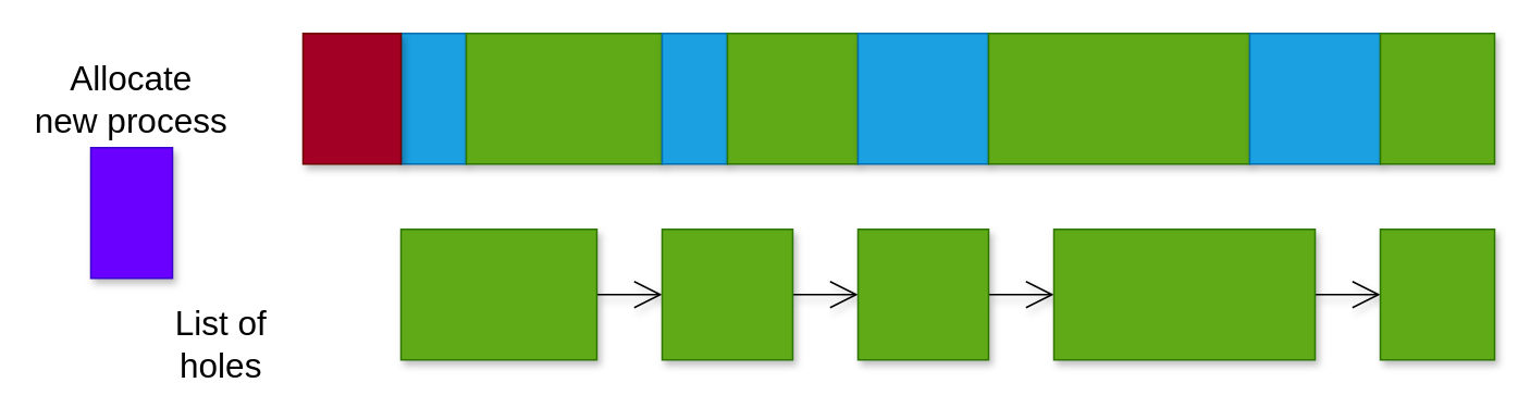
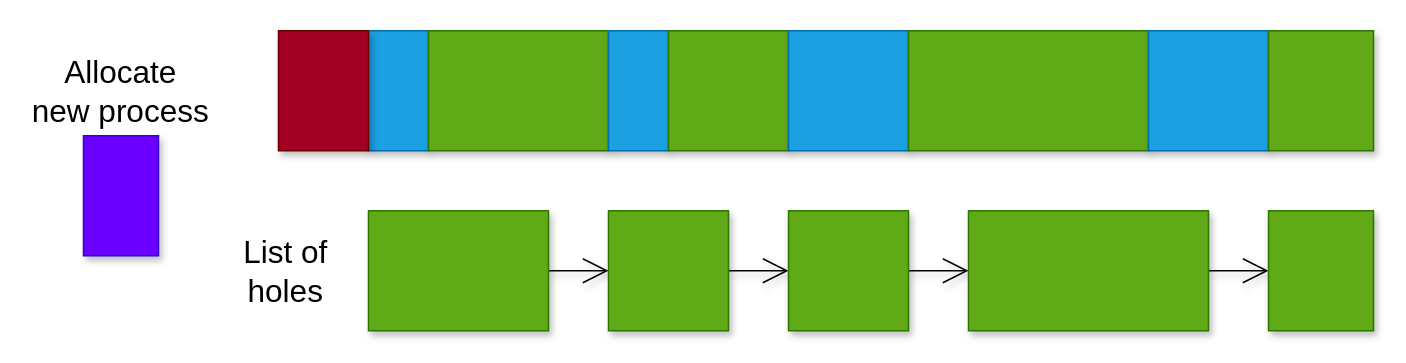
  <mxCell id="0" />
  <mxCell id="1" parent="0" />
  <mxCell id="2" value="" style="rounded=0;whiteSpace=wrap;html=1;fillColor=#1ba1e2;strokeColor=#006EAF;fontColor=#ffffff;shadow=1;" vertex="1" parent="1"><mxGeometry x="245" y="20" width="40" height="80" as="geometry" /></mxCell>
  <mxCell id="3" value="" style="rounded=0;whiteSpace=wrap;html=1;fillColor=#60a917;strokeColor=#2D7600;fontColor=#ffffff;shadow=1;" vertex="1" parent="1"><mxGeometry x="285" y="20" width="120" height="80" as="geometry" /></mxCell>
  <mxCell id="4" value="" style="rounded=0;whiteSpace=wrap;html=1;fillColor=#1ba1e2;strokeColor=#006EAF;fontColor=#ffffff;shadow=1;" vertex="1" parent="1"><mxGeometry x="405" y="20" width="40" height="80" as="geometry" /></mxCell>
  <mxCell id="5" value="" style="rounded=0;whiteSpace=wrap;html=1;fillColor=#60a917;strokeColor=#2D7600;fontColor=#ffffff;shadow=1;" vertex="1" parent="1"><mxGeometry x="445" y="20" width="80" height="80" as="geometry" /></mxCell>
  <mxCell id="6" value="" style="rounded=0;whiteSpace=wrap;html=1;fillColor=#1ba1e2;strokeColor=#006EAF;fontColor=#ffffff;shadow=1;" vertex="1" parent="1"><mxGeometry x="525" y="20" width="80" height="80" as="geometry" /></mxCell>
  <mxCell id="7" value="" style="rounded=0;whiteSpace=wrap;html=1;fillColor=#60a917;strokeColor=#2D7600;fontColor=#ffffff;shadow=1;" vertex="1" parent="1"><mxGeometry x="605" y="20" width="160" height="80" as="geometry" /></mxCell>
  <mxCell id="8" value="" style="rounded=0;whiteSpace=wrap;html=1;fillColor=#1ba1e2;strokeColor=#006EAF;fontColor=#ffffff;shadow=1;" vertex="1" parent="1"><mxGeometry x="765" y="20" width="80" height="80" as="geometry" /></mxCell>
  <mxCell id="9" value="" style="rounded=0;whiteSpace=wrap;html=1;fillColor=#60a917;strokeColor=#2D7600;fontColor=#ffffff;shadow=1;" vertex="1" parent="1"><mxGeometry x="845" y="20" width="70" height="80" as="geometry" /></mxCell>
  <mxCell id="10" value="" style="rounded=0;whiteSpace=wrap;html=1;fillColor=#a20025;strokeColor=#6F0000;fontColor=#ffffff;shadow=1;" vertex="1" parent="1"><mxGeometry x="185" y="20" width="60" height="80" as="geometry" /></mxCell>
  <mxCell id="11" style="edgeStyle=none;html=1;exitX=1;exitY=0.5;exitDx=0;exitDy=0;entryX=0;entryY=0.5;entryDx=0;entryDy=0;endArrow=open;endFill=0;endSize=15;shadow=1;" edge="1" parent="1" source="12" target="14"><mxGeometry relative="1" as="geometry" /></mxCell>
  <mxCell id="12" value="" style="rounded=0;whiteSpace=wrap;html=1;fillColor=#60a917;strokeColor=#2D7600;fontColor=#ffffff;shadow=1;" vertex="1" parent="1"><mxGeometry x="245" y="140" width="120" height="80" as="geometry" /></mxCell>
  <mxCell id="13" style="edgeStyle=none;html=1;exitX=1;exitY=0.5;exitDx=0;exitDy=0;entryX=0;entryY=0.5;entryDx=0;entryDy=0;endArrow=open;endFill=0;endSize=15;shadow=1;" edge="1" parent="1" source="14" target="16"><mxGeometry relative="1" as="geometry" /></mxCell>
  <mxCell id="14" value="" style="rounded=0;whiteSpace=wrap;html=1;fillColor=#60a917;strokeColor=#2D7600;fontColor=#ffffff;shadow=1;" vertex="1" parent="1"><mxGeometry x="405" y="140" width="80" height="80" as="geometry" /></mxCell>
  <mxCell id="15" style="edgeStyle=none;html=1;exitX=1;exitY=0.5;exitDx=0;exitDy=0;entryX=0;entryY=0.5;entryDx=0;entryDy=0;endArrow=open;endFill=0;endSize=15;shadow=1;" edge="1" parent="1" source="16" target="18"><mxGeometry relative="1" as="geometry" /></mxCell>
  <mxCell id="16" value="" style="rounded=0;whiteSpace=wrap;html=1;fillColor=#60a917;strokeColor=#2D7600;fontColor=#ffffff;shadow=1;" vertex="1" parent="1"><mxGeometry x="525" y="140" width="80" height="80" as="geometry" /></mxCell>
  <mxCell id="17" style="edgeStyle=none;html=1;exitX=1;exitY=0.5;exitDx=0;exitDy=0;entryX=0;entryY=0.5;entryDx=0;entryDy=0;endArrow=open;endFill=0;endSize=15;shadow=1;" edge="1" parent="1" source="18" target="19"><mxGeometry relative="1" as="geometry" /></mxCell>
  <mxCell id="18" value="" style="rounded=0;whiteSpace=wrap;html=1;fillColor=#60a917;strokeColor=#2D7600;fontColor=#ffffff;shadow=1;" vertex="1" parent="1"><mxGeometry x="645" y="140" width="160" height="80" as="geometry" /></mxCell>
  <mxCell id="19" value="" style="rounded=0;whiteSpace=wrap;html=1;fillColor=#60a917;strokeColor=#2D7600;fontColor=#ffffff;shadow=1;" vertex="1" parent="1"><mxGeometry x="845" y="140" width="70" height="80" as="geometry" /></mxCell>
- <mxCell id="20" value="List of holes" style="text;html=1;strokeColor=none;fillColor=none;align=center;verticalAlign=middle;whiteSpace=wrap;rounded=0;fontSize=21;shadow=1;" vertex="1" parent="1"><mxGeometry x="90" y="190" width="90" height="40" as="geometry" /></mxCell>
+ <mxCell id="20" value="List of holes" style="text;html=1;strokeColor=none;fillColor=none;align=center;verticalAlign=middle;whiteSpace=wrap;rounded=0;fontSize=21;shadow=1;" vertex="1" parent="1"><mxGeometry x="145" y="160" width="90" height="40" as="geometry" /></mxCell>
  <mxCell id="21" value="" style="rounded=0;whiteSpace=wrap;html=1;fillColor=#6a00ff;strokeColor=#3700CC;fontColor=#ffffff;shadow=1;" vertex="1" parent="1"><mxGeometry x="55" y="90" width="50" height="80" as="geometry" /></mxCell>
  <mxCell id="22" value="Allocate new process" style="text;html=1;strokeColor=none;fillColor=none;align=center;verticalAlign=middle;whiteSpace=wrap;rounded=0;fontSize=21;shadow=1;" vertex="1" parent="1"><mxGeometry x="20" y="40" width="120" height="40" as="geometry" /></mxCell>
